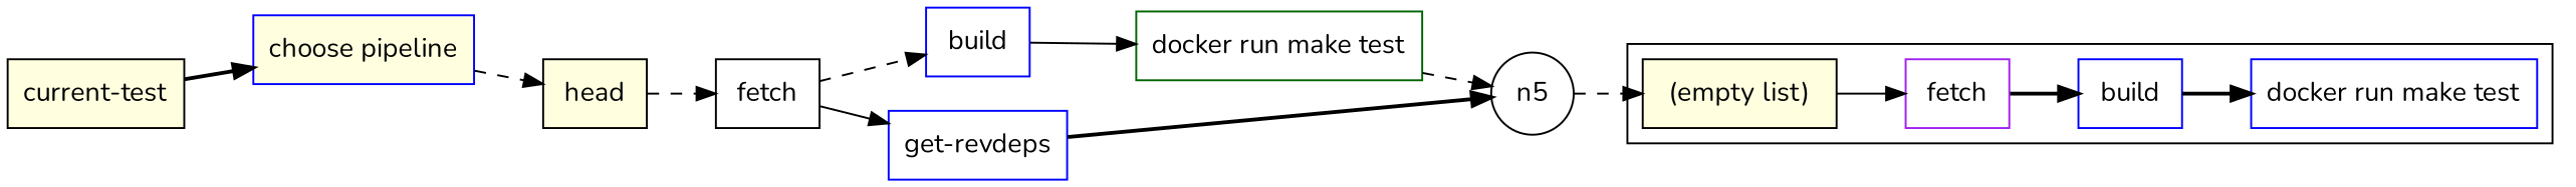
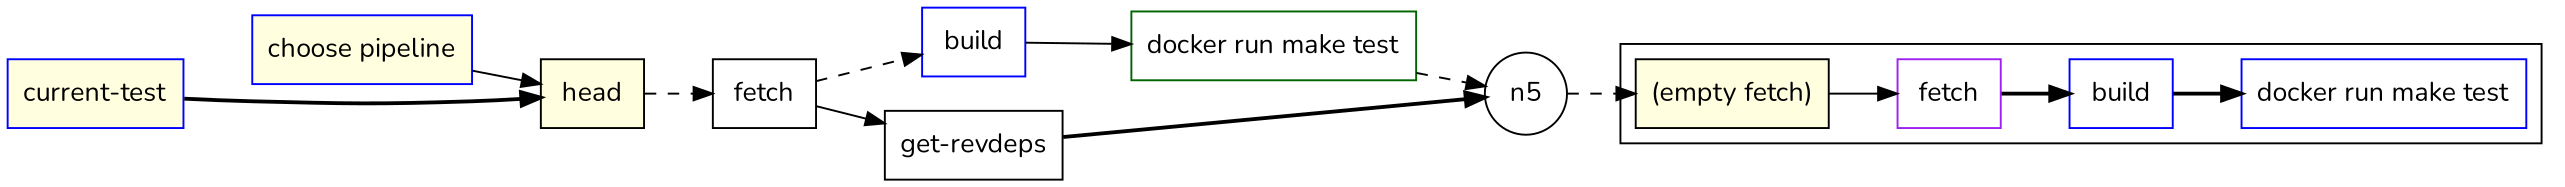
  digraph {
    fontname=Nunito
    rankdir=LR
    node [color=blue fillcolor=white fontname=Nunito shape=box style=filled]
    edge [fontname=Nunito style=solid]
-   n15 [color=black fillcolor=lightyellow label="(empty list)"]
+   n15 [color=black fillcolor=lightyellow label="(empty fetch)"]
    n14 [color=purple label=fetch]
    n13 [label=build]
    n12 [label="docker run make test"]
-   n3 [color=black fillcolor=lightyellow label="current-test"]
+   n3 [fillcolor=lightyellow label="current-test"]
    n2 [fillcolor=lightyellow label="choose pipeline"]
    n9 [color=black fillcolor=lightyellow label=head]
    n8 [color=black label=fetch]
    n7 [label=build]
-   n10 [label="get-revdeps"]
+   n10 [color=black label="get-revdeps"]
    n6 [color=darkgreen label="docker run make test"]
    n5 [color=black shape=circle]
    subgraph cluster_1 {
      n15
      n14
      n13
      n12
    }
    n15 -> n14
    n14 -> n13 [style=bold]
    n13 -> n12 [style=bold]
-   n3 -> n2 [style=bold]
-   n2 -> n9 [style=dashed]
+   n3 -> n9 [style=bold]
+   n2 -> n9
    n9 -> n8 [style=dashed]
    n8 -> n7 [style=dashed]
    n8 -> n10
    n7 -> n6
    n10 -> n5 [style=bold]
    n6 -> n5 [style=dashed]
    n5 -> n15 [style=dashed]
  }
